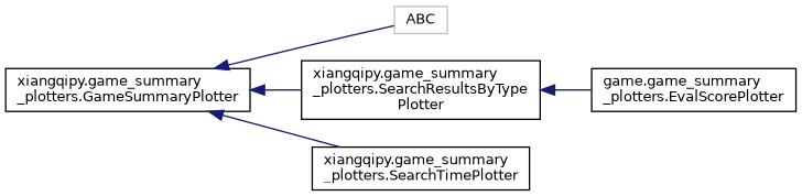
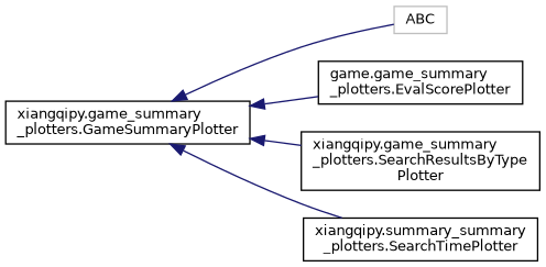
  digraph {
    rankdir=LR
    node [color=black fillcolor=white fontname=Helvetica fontsize=10 shape=record style=filled]
    edge [color=midnightblue dir=back fontname=Helvetica fontsize=10 labelfontname=Helvetica labelfontsize=10 style=solid]
    n1 [color=grey75 height=0.2 label=ABC width=0.4]
    n2 [height=0.2 label="xiangqipy.game_summary\l_plotters.GameSummaryPlotter" width=0.4]
    n3 [height=0.2 label="game.game_summary\l_plotters.EvalScorePlotter" width=0.4]
    n4 [height=0.2 label="xiangqipy.game_summary\l_plotters.SearchResultsByType\lPlotter" width=0.4]
-   n5 [height=0.2 label="xiangqipy.game_summary\l_plotters.SearchTimePlotter" width=0.4]
+   n5 [height=0.2 label="xiangqipy.summary_summary\l_plotters.SearchTimePlotter" width=0.4]
    n2 -> n1
-   n4 -> n3
+   n2 -> n3
    n2 -> n4
    n2 -> n5
  }
